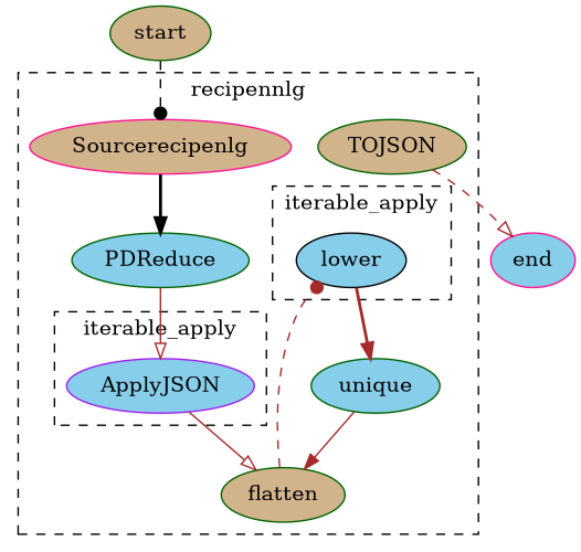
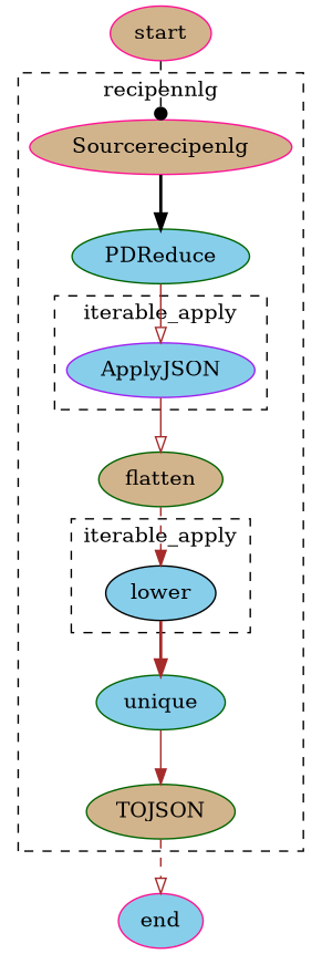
  digraph {
    node [color=darkgreen fillcolor=skyblue style=filled]
    edge [arrowhead=onormal color=brown style=solid]
    n1 [color=purple label=ApplyJSON]
    n2 [color=black label=lower]
    n3 [color=deeppink fillcolor=tan label=Sourcerecipenlg]
    n4 [label=PDReduce]
    n5 [fillcolor=tan label=flatten]
    n6 [label=unique]
    n7 [fillcolor=tan label=TOJSON]
    end [color=deeppink]
-   start [fillcolor=tan]
+   start [color=deeppink fillcolor=tan]
    subgraph cluster_1 {
      label=recipennlg
      style=dashed
      n3
      n4
      n5
      n6
      n7
      subgraph cluster_2 {
        label=iterable_apply
        style=dashed
        n1
      }
      subgraph cluster_3 {
        label=iterable_apply
        style=dashed
        n2
      }
    }
    n1 -> n5
    n2 -> n6 [arrowhead=normal style=bold]
    n3 -> n4 [arrowhead=normal color=black style=bold]
    n4 -> n1
-   n5 -> n2 [arrowhead=dot style=dashed]
-   n6 -> n5 [arrowhead=normal]
+   n5 -> n2 [arrowhead=normal style=dashed]
+   n6 -> n7 [arrowhead=normal]
    n7 -> end [style=dashed]
    start -> n3 [arrowhead=dot color=black style=dashed]
  }
